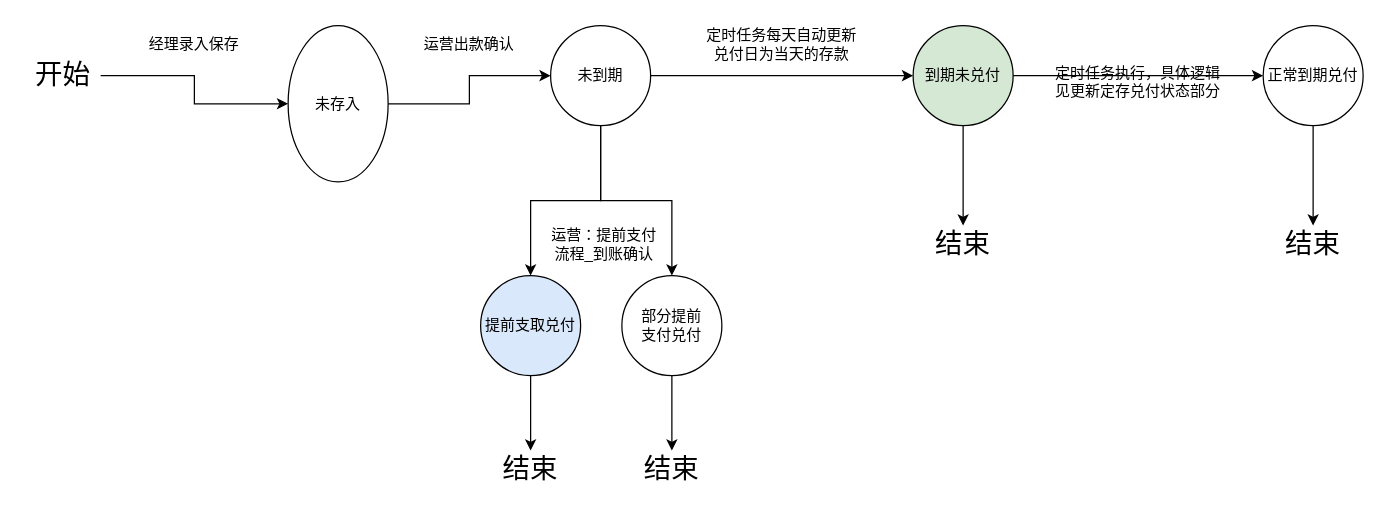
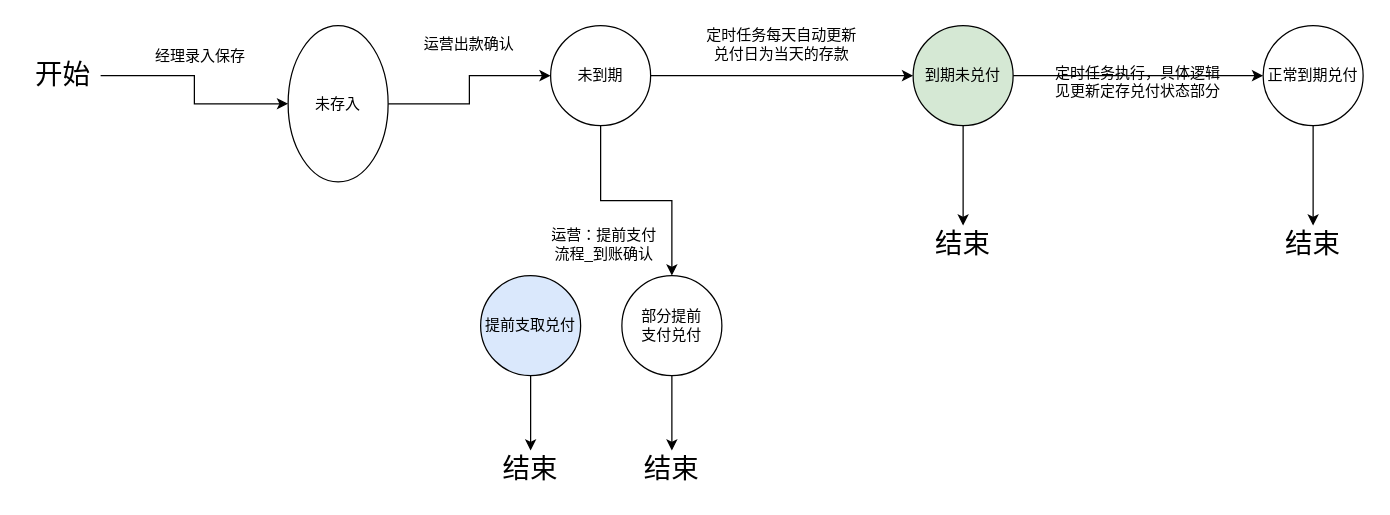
  <mxCell id="0" />
  <mxCell id="1" parent="0" />
  <mxCell id="2" style="edgeStyle=orthogonalEdgeStyle;rounded=0;orthogonalLoop=1;jettySize=auto;html=1;" edge="1" parent="1" source="3" target="10"><mxGeometry relative="1" as="geometry" /></mxCell>
  <mxCell id="3" value="未存入" style="ellipse;whiteSpace=wrap;html=1;aspect=fixed;" vertex="1" parent="1"><mxGeometry x="230" y="20" width="80" height="125" as="geometry" /></mxCell>
  <mxCell id="4" style="edgeStyle=orthogonalEdgeStyle;rounded=0;orthogonalLoop=1;jettySize=auto;html=1;" edge="1" parent="1" source="5" target="3"><mxGeometry relative="1" as="geometry" /></mxCell>
  <mxCell id="5" value="开始" style="text;html=1;strokeColor=none;fillColor=none;align=center;verticalAlign=middle;whiteSpace=wrap;rounded=0;fontSize=22;" vertex="1" parent="1"><mxGeometry x="20" y="45" width="60" height="30" as="geometry" /></mxCell>
- <mxCell id="6" value="经理录入保存" style="text;html=1;strokeColor=none;fillColor=none;align=center;verticalAlign=middle;whiteSpace=wrap;rounded=0;" vertex="1" parent="1"><mxGeometry x="100" y="20" width="110" height="30" as="geometry" /></mxCell>
+ <mxCell id="6" value="经理录入保存" style="text;html=1;strokeColor=none;fillColor=none;align=center;verticalAlign=middle;whiteSpace=wrap;rounded=0;" vertex="1" parent="1"><mxGeometry x="105" y="30" width="110" height="30" as="geometry" /></mxCell>
  <mxCell id="7" style="edgeStyle=orthogonalEdgeStyle;rounded=0;orthogonalLoop=1;jettySize=auto;html=1;" edge="1" parent="1" source="10" target="13"><mxGeometry relative="1" as="geometry" /></mxCell>
- <mxCell id="8" style="edgeStyle=orthogonalEdgeStyle;rounded=0;orthogonalLoop=1;jettySize=auto;html=1;entryX=0.5;entryY=0;entryDx=0;entryDy=0;" edge="1" parent="1" source="10" target="21"><mxGeometry relative="1" as="geometry" /></mxCell>
  <mxCell id="9" style="edgeStyle=orthogonalEdgeStyle;rounded=0;orthogonalLoop=1;jettySize=auto;html=1;entryX=0.5;entryY=0;entryDx=0;entryDy=0;" edge="1" parent="1" target="23"><mxGeometry relative="1" as="geometry"><mxPoint x="480" y="100" as="sourcePoint" /><mxPoint x="546" y="220" as="targetPoint" /><Array as="points"><mxPoint x="480" y="160" /><mxPoint x="537" y="160" /></Array></mxGeometry></mxCell>
  <mxCell id="10" value="未到期" style="ellipse;whiteSpace=wrap;html=1;aspect=fixed;" vertex="1" parent="1"><mxGeometry x="440" y="20" width="80" height="80" as="geometry" /></mxCell>
  <mxCell id="11" style="edgeStyle=orthogonalEdgeStyle;rounded=0;orthogonalLoop=1;jettySize=auto;html=1;" edge="1" parent="1" source="13" target="17"><mxGeometry relative="1" as="geometry" /></mxCell>
  <mxCell id="12" style="edgeStyle=orthogonalEdgeStyle;rounded=0;orthogonalLoop=1;jettySize=auto;html=1;" edge="1" parent="1" source="13" target="26"><mxGeometry relative="1" as="geometry" /></mxCell>
  <mxCell id="13" value="到期未兑付" style="ellipse;whiteSpace=wrap;html=1;aspect=fixed;fillColor=#d5e8d4;" vertex="1" parent="1"><mxGeometry x="730" y="20" width="80" height="80" as="geometry" /></mxCell>
  <mxCell id="14" value="运营出款确认" style="text;html=1;strokeColor=none;fillColor=none;align=center;verticalAlign=middle;whiteSpace=wrap;rounded=0;" vertex="1" parent="1"><mxGeometry x="330" y="20" width="90" height="30" as="geometry" /></mxCell>
  <mxCell id="15" value="定时任务每天自动更新兑付日为当天的存款" style="text;html=1;strokeColor=none;fillColor=none;align=center;verticalAlign=middle;whiteSpace=wrap;rounded=0;" vertex="1" parent="1"><mxGeometry x="560" y="20" width="130" height="30" as="geometry" /></mxCell>
  <mxCell id="16" style="edgeStyle=orthogonalEdgeStyle;rounded=0;orthogonalLoop=1;jettySize=auto;html=1;" edge="1" parent="1" source="17" target="19"><mxGeometry relative="1" as="geometry" /></mxCell>
  <mxCell id="17" value="正常到期兑付" style="ellipse;whiteSpace=wrap;html=1;aspect=fixed;" vertex="1" parent="1"><mxGeometry x="1010" y="20" width="80" height="80" as="geometry" /></mxCell>
  <mxCell id="18" value="定时任务执行，具体逻辑见更新定存兑付状态部分" style="text;html=1;strokeColor=none;fillColor=none;align=center;verticalAlign=middle;whiteSpace=wrap;rounded=0;" vertex="1" parent="1"><mxGeometry x="840" y="50" width="140" height="30" as="geometry" /></mxCell>
  <mxCell id="19" value="结束" style="text;html=1;strokeColor=none;fillColor=none;align=center;verticalAlign=middle;whiteSpace=wrap;rounded=0;fontSize=22;" vertex="1" parent="1"><mxGeometry x="1020" y="180" width="60" height="30" as="geometry" /></mxCell>
  <mxCell id="20" style="edgeStyle=orthogonalEdgeStyle;rounded=0;orthogonalLoop=1;jettySize=auto;html=1;" edge="1" parent="1" source="21" target="24"><mxGeometry relative="1" as="geometry" /></mxCell>
  <mxCell id="21" value="提前支取兑付" style="ellipse;whiteSpace=wrap;html=1;aspect=fixed;fillColor=#dae8fc;" vertex="1" parent="1"><mxGeometry x="384" y="220" width="80" height="80" as="geometry" /></mxCell>
  <mxCell id="22" style="edgeStyle=orthogonalEdgeStyle;rounded=0;orthogonalLoop=1;jettySize=auto;html=1;" edge="1" parent="1" source="23" target="25"><mxGeometry relative="1" as="geometry" /></mxCell>
  <mxCell id="23" value="部分提前&lt;br&gt;支付兑付" style="ellipse;whiteSpace=wrap;html=1;aspect=fixed;" vertex="1" parent="1"><mxGeometry x="497" y="220" width="80" height="80" as="geometry" /></mxCell>
  <mxCell id="24" value="结束" style="text;html=1;strokeColor=none;fillColor=none;align=center;verticalAlign=middle;whiteSpace=wrap;rounded=0;fontSize=22;" vertex="1" parent="1"><mxGeometry x="394" y="360" width="60" height="30" as="geometry" /></mxCell>
  <mxCell id="25" value="结束" style="text;html=1;strokeColor=none;fillColor=none;align=center;verticalAlign=middle;whiteSpace=wrap;rounded=0;fontSize=22;" vertex="1" parent="1"><mxGeometry x="507" y="360" width="60" height="30" as="geometry" /></mxCell>
  <mxCell id="26" value="结束" style="text;html=1;strokeColor=none;fillColor=none;align=center;verticalAlign=middle;whiteSpace=wrap;rounded=0;fontSize=22;" vertex="1" parent="1"><mxGeometry x="740" y="180" width="60" height="30" as="geometry" /></mxCell>
  <mxCell id="27" value="运营：提前支付流程_到账确认" style="text;html=1;strokeColor=none;fillColor=none;align=center;verticalAlign=middle;whiteSpace=wrap;rounded=0;" vertex="1" parent="1"><mxGeometry x="440" y="180" width="86" height="30" as="geometry" /></mxCell>
